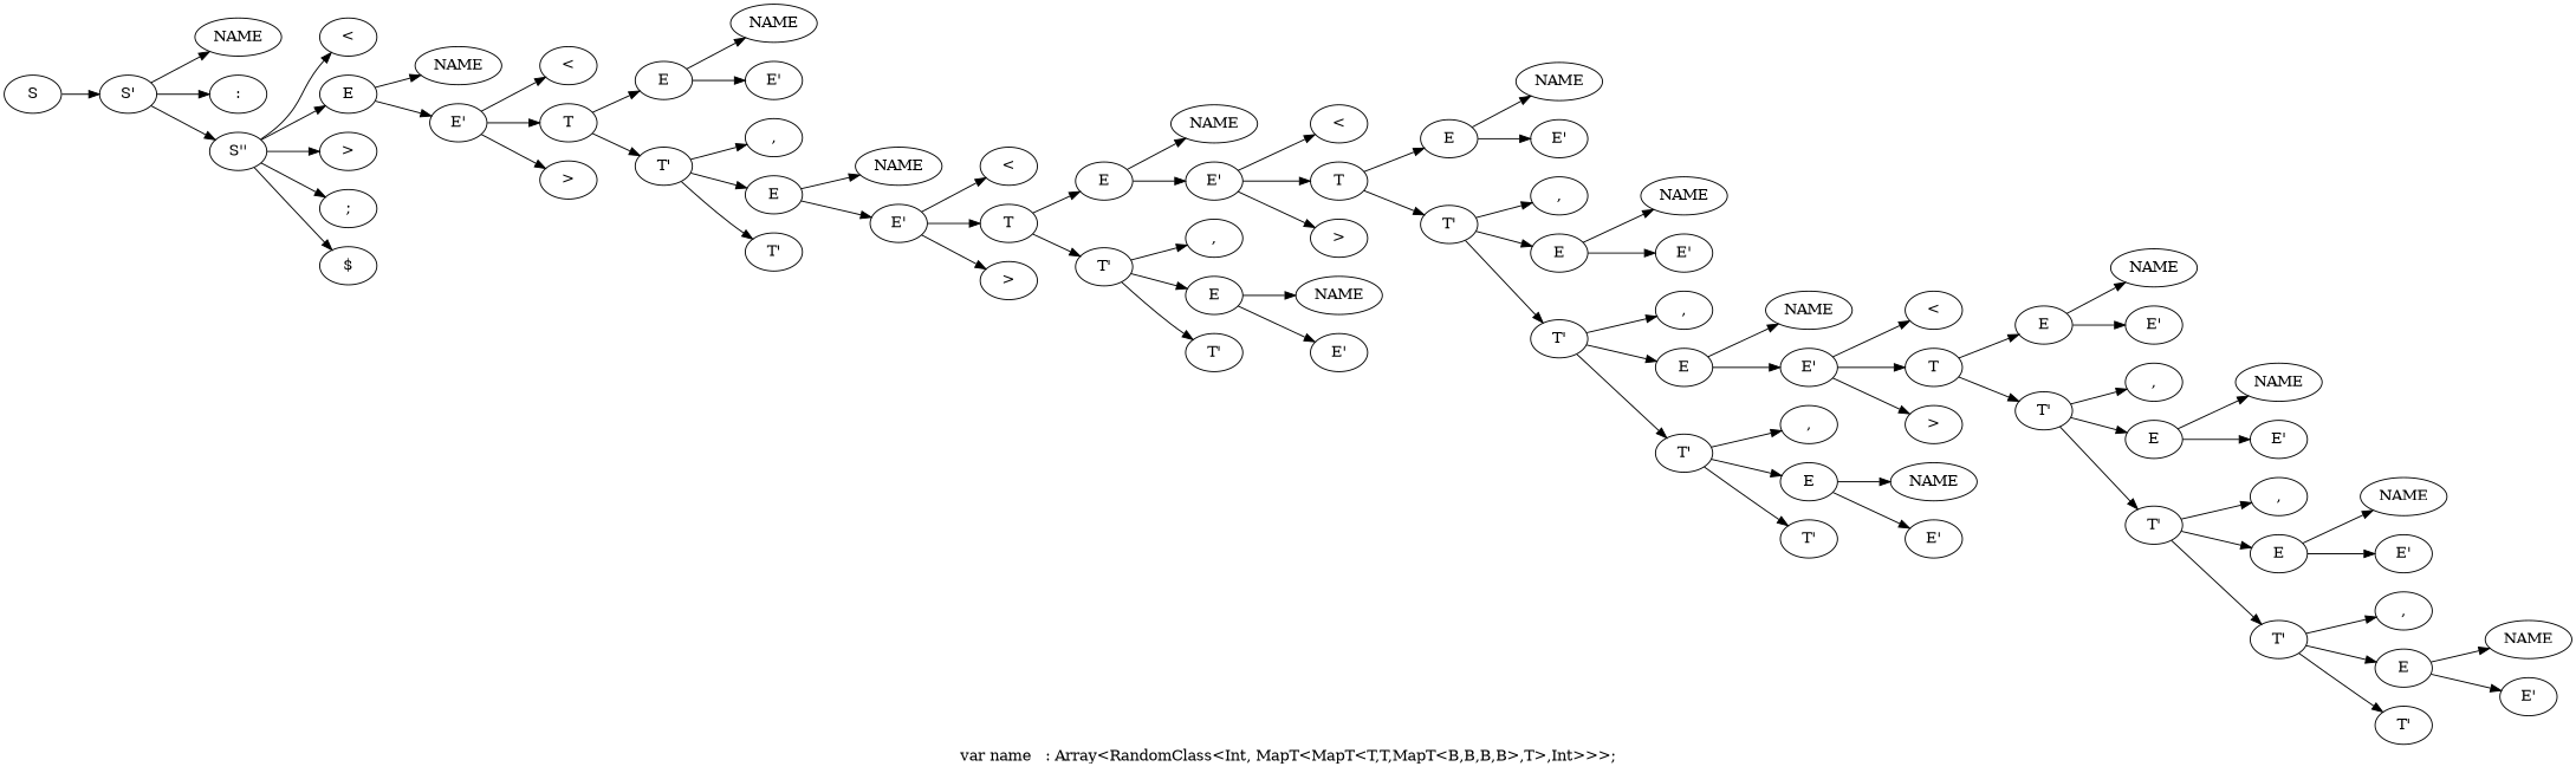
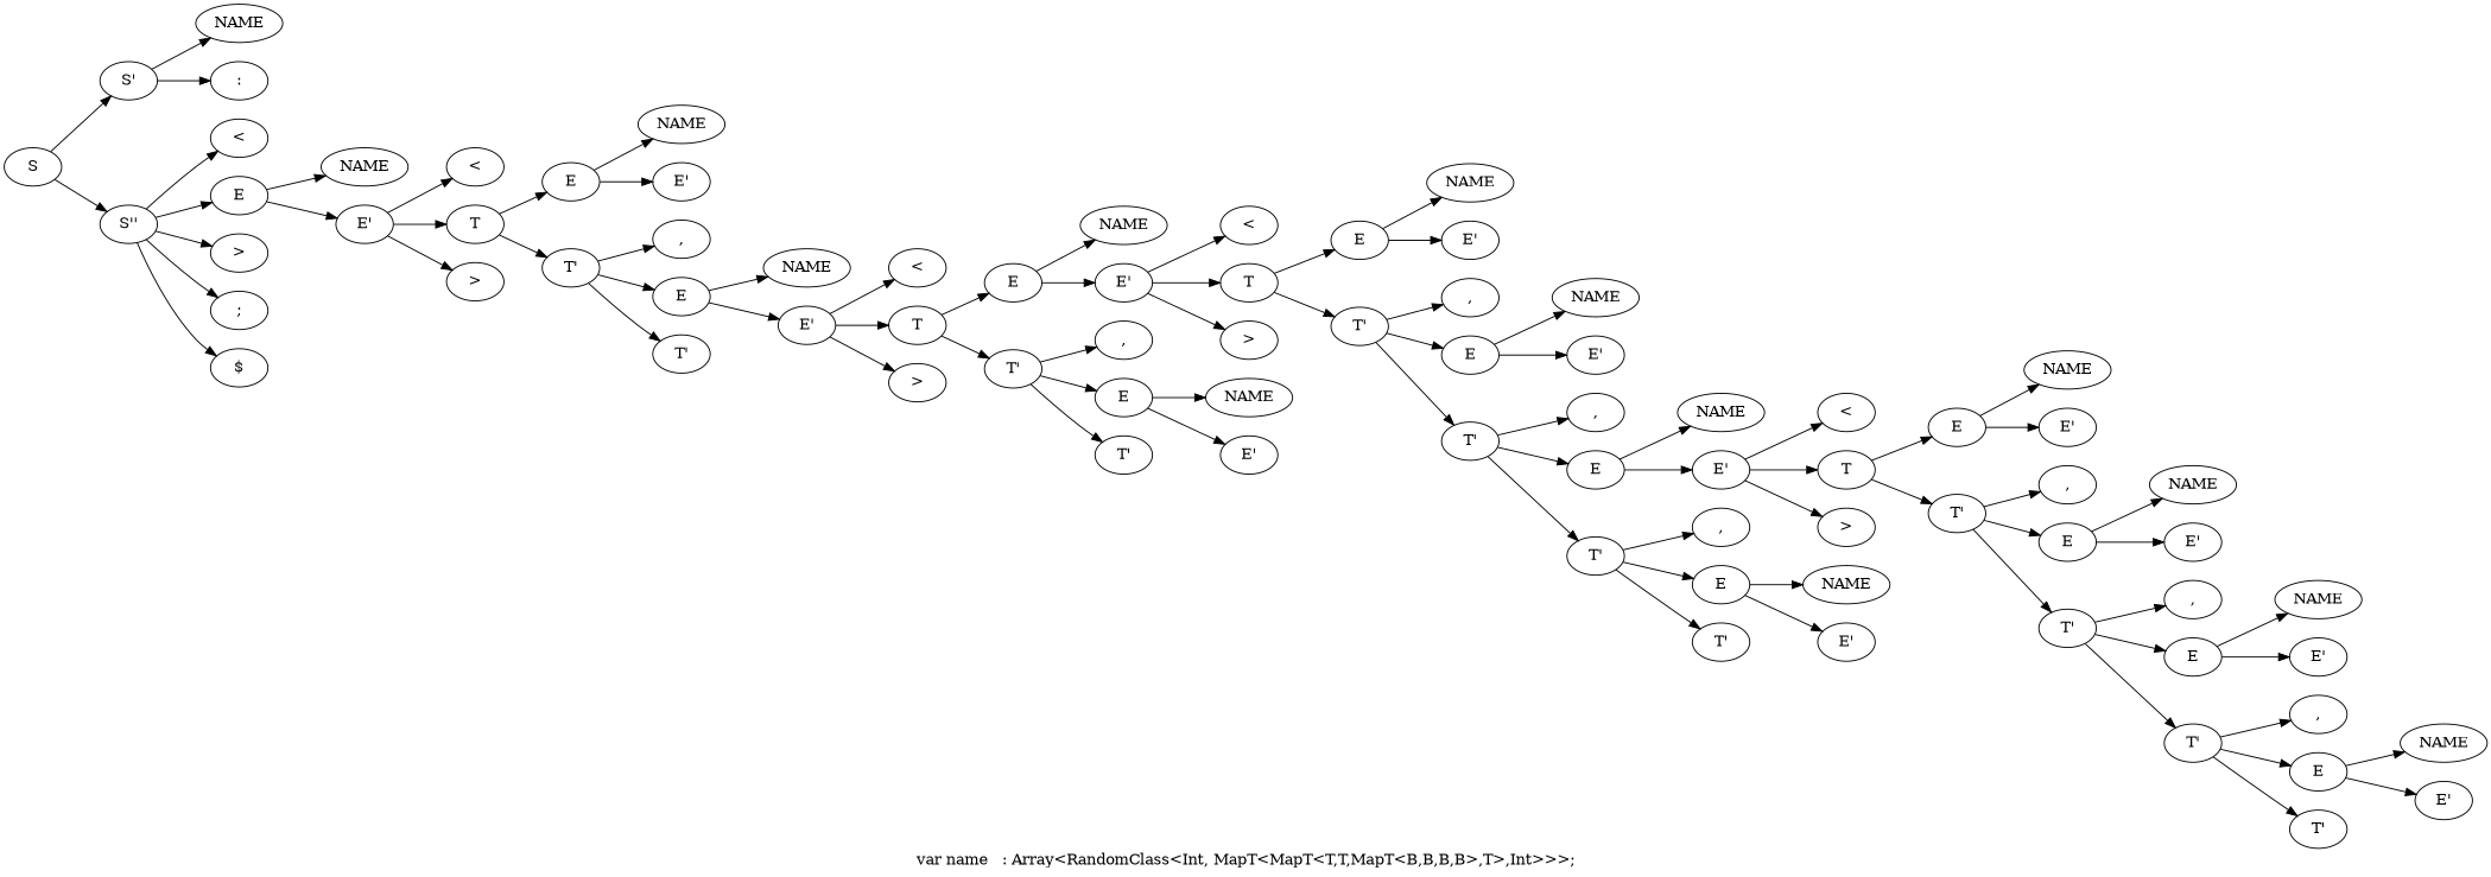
  digraph {
    label="var name   : Array<RandomClass<Int, MapT<MapT<T,T,MapT<B,B,B,B>,T>,Int>>>;"
    rankdir=LR
    n1 [label=S]
    n2 [label="S'"]
    n3 [label=NAME]
    n4 [label=":"]
    n5 [label="S''"]
    n6 [label="<"]
    n7 [label=E]
    n8 [label=">"]
    n9 [label=";"]
    n10 [label="$"]
    n11 [label=NAME]
    n12 [label="E'"]
    n13 [label="<"]
    n14 [label=T]
    n15 [label=">"]
    n16 [label=E]
    n17 [label="T'"]
    n18 [label=NAME]
    n19 [label="E'"]
    n20 [label=","]
    n21 [label=E]
    n22 [label="T'"]
    n23 [label=NAME]
    n24 [label="E'"]
    n25 [label="<"]
    n26 [label=T]
    n27 [label=">"]
    n28 [label=E]
    n29 [label="T'"]
    n30 [label=NAME]
    n31 [label="E'"]
    n32 [label=","]
    n33 [label=E]
    n34 [label="T'"]
    n35 [label="<"]
    n36 [label=T]
    n37 [label=">"]
    n38 [label=NAME]
    n39 [label="E'"]
    n40 [label=E]
    n41 [label="T'"]
    n42 [label=NAME]
    n43 [label="E'"]
    n44 [label=","]
    n45 [label=E]
    n46 [label="T'"]
    n47 [label=NAME]
    n48 [label="E'"]
    n49 [label=","]
    n50 [label=E]
    n51 [label="T'"]
    n52 [label=NAME]
    n53 [label="E'"]
    n54 [label=","]
    n55 [label=E]
    n56 [label="T'"]
    n57 [label="<"]
    n58 [label=T]
    n59 [label=">"]
    n60 [label=NAME]
    n61 [label="E'"]
    n62 [label=E]
    n63 [label="T'"]
    n64 [label=NAME]
    n65 [label="E'"]
    n66 [label=","]
    n67 [label=E]
    n68 [label="T'"]
    n69 [label=NAME]
    n70 [label="E'"]
    n71 [label=","]
    n72 [label=E]
    n73 [label="T'"]
    n74 [label=NAME]
    n75 [label="E'"]
    n76 [label=","]
    n77 [label=E]
    n78 [label="T'"]
    n79 [label=NAME]
    n80 [label="E'"]
    n1 -> n2
    n2 -> n3
    n2 -> n4
-   n2 -> n5
+   n1 -> n5
    n5 -> n6
    n5 -> n7
    n5 -> n8
    n5 -> n9
    n5 -> n10
    n7 -> n11
    n7 -> n12
    n12 -> n13
    n12 -> n14
    n12 -> n15
    n14 -> n16
    n14 -> n17
    n16 -> n18
    n16 -> n19
    n17 -> n20
    n17 -> n21
    n17 -> n22
    n21 -> n23
    n21 -> n24
    n24 -> n25
    n24 -> n26
    n24 -> n27
    n26 -> n28
    n26 -> n29
    n28 -> n30
    n28 -> n31
    n29 -> n32
    n29 -> n33
    n29 -> n34
    n31 -> n35
    n31 -> n36
    n31 -> n37
    n33 -> n38
    n33 -> n39
    n36 -> n40
    n36 -> n41
    n40 -> n42
    n40 -> n43
    n41 -> n44
    n41 -> n45
    n41 -> n46
    n45 -> n47
    n45 -> n48
    n46 -> n49
    n46 -> n50
    n46 -> n51
    n50 -> n52
    n50 -> n53
    n51 -> n54
    n51 -> n55
    n51 -> n56
    n53 -> n57
    n53 -> n58
    n53 -> n59
    n55 -> n60
    n55 -> n61
    n58 -> n62
    n58 -> n63
    n62 -> n64
    n62 -> n65
    n63 -> n66
    n63 -> n67
    n63 -> n68
    n67 -> n69
    n67 -> n70
    n68 -> n71
    n68 -> n72
    n68 -> n73
    n72 -> n74
    n72 -> n75
    n73 -> n76
    n73 -> n77
    n73 -> n78
    n77 -> n79
    n77 -> n80
  }
